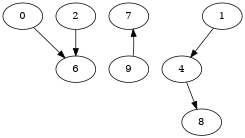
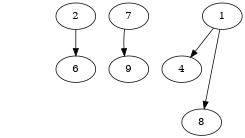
  digraph {
-   0
    6
    7
    9
    1
    4
    8
    2
-   0 -> 6 [weight=6]
-   9 -> 7 [weight=2]
+   7 -> 9 [weight=2]
    1 -> 4 [weight=1]
-   4 -> 8 [weight=4]
+   1 -> 8 [weight=4]
    2 -> 6 [weight=24]
  }
